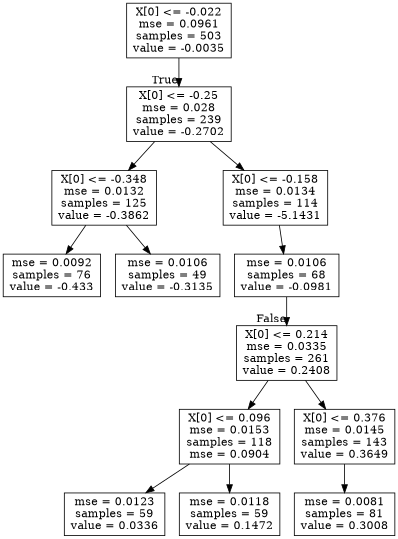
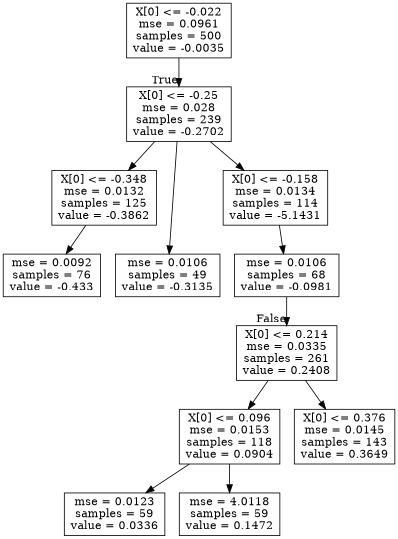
  digraph {
    node [shape=box]
-   n1 [label="X[0] <= -0.022\nmse = 0.0961\nsamples = 503\nvalue = -0.0035"]
+   n1 [label="X[0] <= -0.022\nmse = 0.0961\nsamples = 500\nvalue = -0.0035"]
    n2 [label="X[0] <= -0.25\nmse = 0.028\nsamples = 239\nvalue = -0.2702"]
    n3 [label="X[0] <= -0.348\nmse = 0.0132\nsamples = 125\nvalue = -0.3862"]
    n4 [label="X[0] <= -0.158\nmse = 0.0134\nsamples = 114\nvalue = -5.1431"]
    n5 [label="X[0] <= 0.214\nmse = 0.0335\nsamples = 261\nvalue = 0.2408"]
-   n6 [label="X[0] <= 0.096\nmse = 0.0153\nsamples = 118\nmse = 0.0904"]
+   n6 [label="X[0] <= 0.096\nmse = 0.0153\nsamples = 118\nvalue = 0.0904"]
    n7 [label="X[0] <= 0.376\nmse = 0.0145\nsamples = 143\nvalue = 0.3649"]
    n8 [label="mse = 0.0092\nsamples = 76\nvalue = -0.433"]
    n9 [label="mse = 0.0106\nsamples = 49\nvalue = -0.3135"]
    n10 [label="mse = 0.0106\nsamples = 68\nvalue = -0.0981"]
    n11 [label="mse = 0.0123\nsamples = 59\nvalue = 0.0336"]
-   n12 [label="mse = 0.0118\nsamples = 59\nvalue = 0.1472"]
-   n13 [label="mse = 0.0081\nsamples = 81\nvalue = 0.3008"]
+   n12 [label="mse = 4.0118\nsamples = 59\nvalue = 0.1472"]
    n1 -> n2 [headlabel=True labelangle=45 labeldistance=2.5]
    n2 -> n3
    n2 -> n4
    n3 -> n8
-   n3 -> n9
+   n2 -> n9
    n4 -> n10
    n5 -> n6
    n5 -> n7
    n6 -> n11
    n6 -> n12
-   n7 -> n13
    n10 -> n5 [headlabel=False labelangle=-45 labeldistance=2.5]
  }
